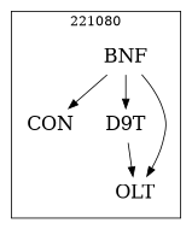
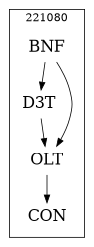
  strict digraph {
    node [fontsize=20 shape=plaintext]
    n1 [label=CON]
    n2 [label=BNF]
-   n3 [label=D9T]
+   n3 [label=D3T]
    n4 [label=OLT]
    subgraph cluster_1 {
      label=221080
      labeldoc=t
      n1
      n2
      n3
      n4
    }
-   n2 -> n1
+   n4 -> n1
    n2 -> n3
    n2 -> n4
    n3 -> n4
  }
